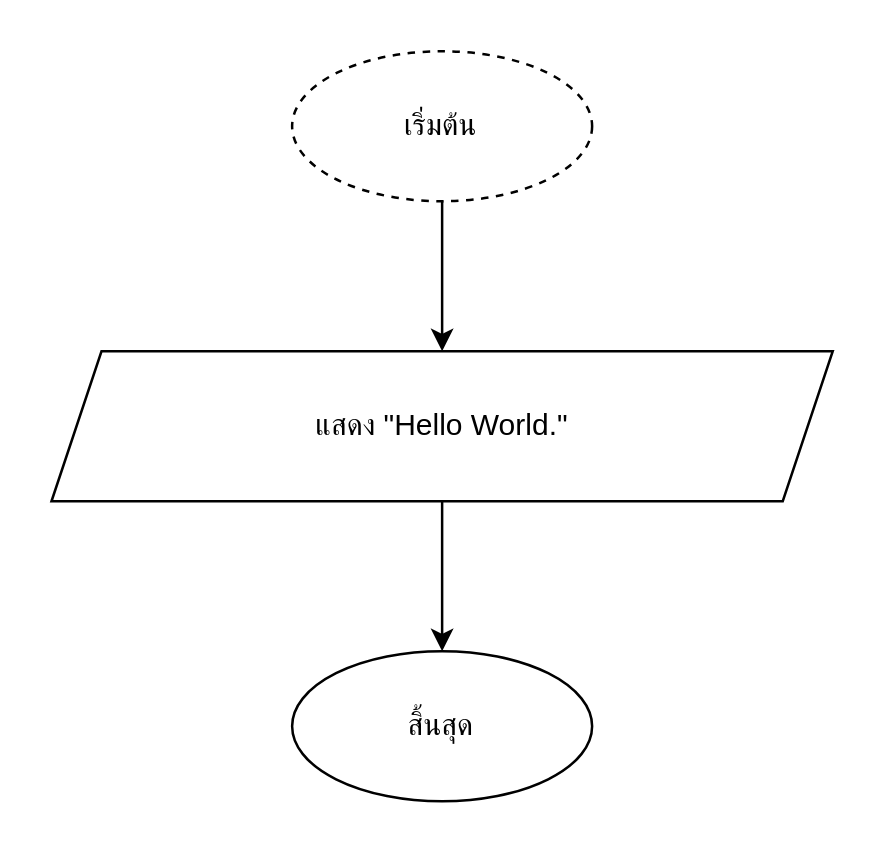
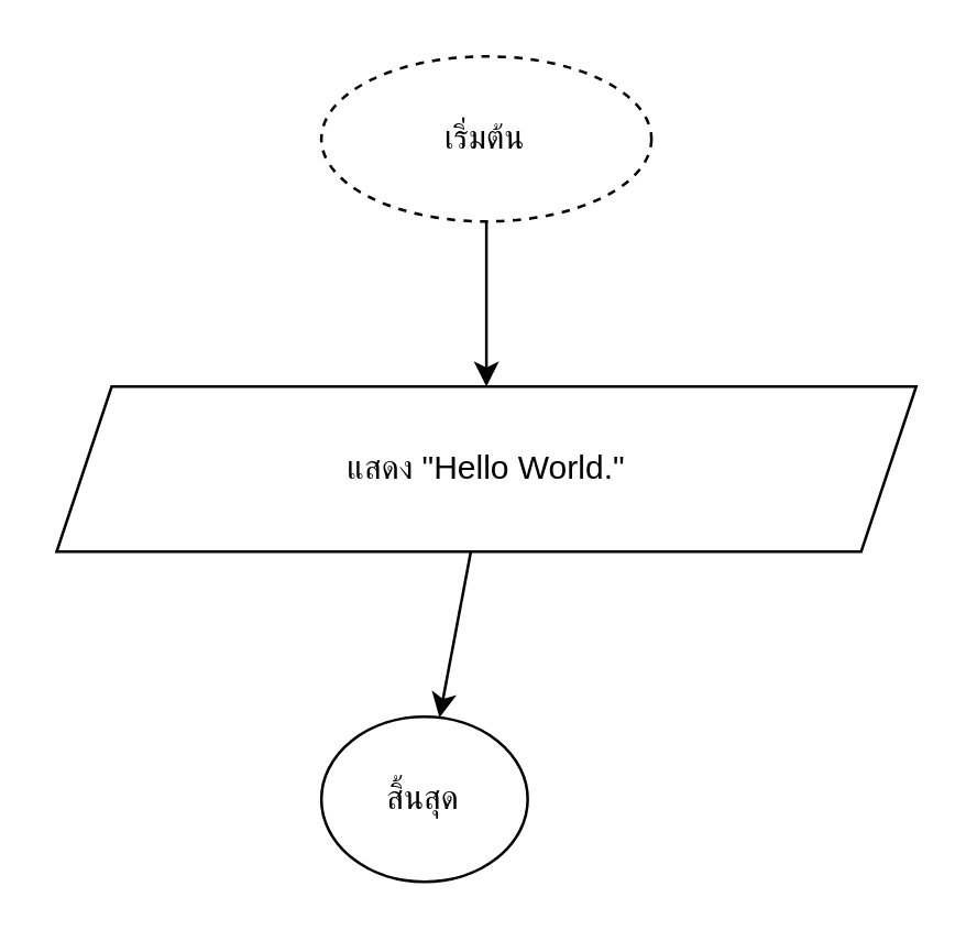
  <mxCell id="0" />
  <mxCell id="1" parent="0" />
  <mxCell id="2" value="" style="edgeStyle=none;html=1;" edge="1" parent="1" source="3" target="6"><mxGeometry relative="1" as="geometry" /></mxCell>
  <mxCell id="3" value="เริ่มต้น" style="ellipse;whiteSpace=wrap;html=1;dashed=1;" vertex="1" parent="1"><mxGeometry x="116.25" y="20" width="120" height="60" as="geometry" /></mxCell>
- <mxCell id="4" value="สิ้นสุด" style="ellipse;whiteSpace=wrap;html=1;" vertex="1" parent="1"><mxGeometry x="116.25" y="260" width="120" height="60" as="geometry" /></mxCell>
+ <mxCell id="4" value="สิ้นสุด" style="ellipse;whiteSpace=wrap;html=1;" vertex="1" parent="1"><mxGeometry x="116.25" y="260" width="75" height="60" as="geometry" /></mxCell>
  <mxCell id="5" value="" style="edgeStyle=none;html=1;" edge="1" parent="1" source="6" target="4"><mxGeometry relative="1" as="geometry" /></mxCell>
  <mxCell id="6" value="แสดง &quot;Hello World.&quot;" style="shape=parallelogram;perimeter=parallelogramPerimeter;whiteSpace=wrap;html=1;fixedSize=1;" vertex="1" parent="1"><mxGeometry x="20" y="140" width="312.5" height="60" as="geometry" /></mxCell>
